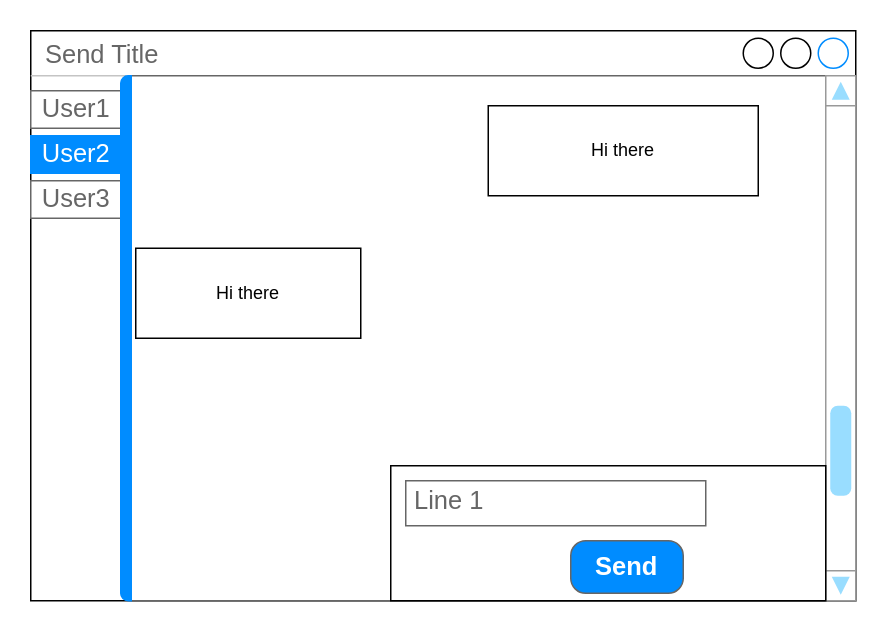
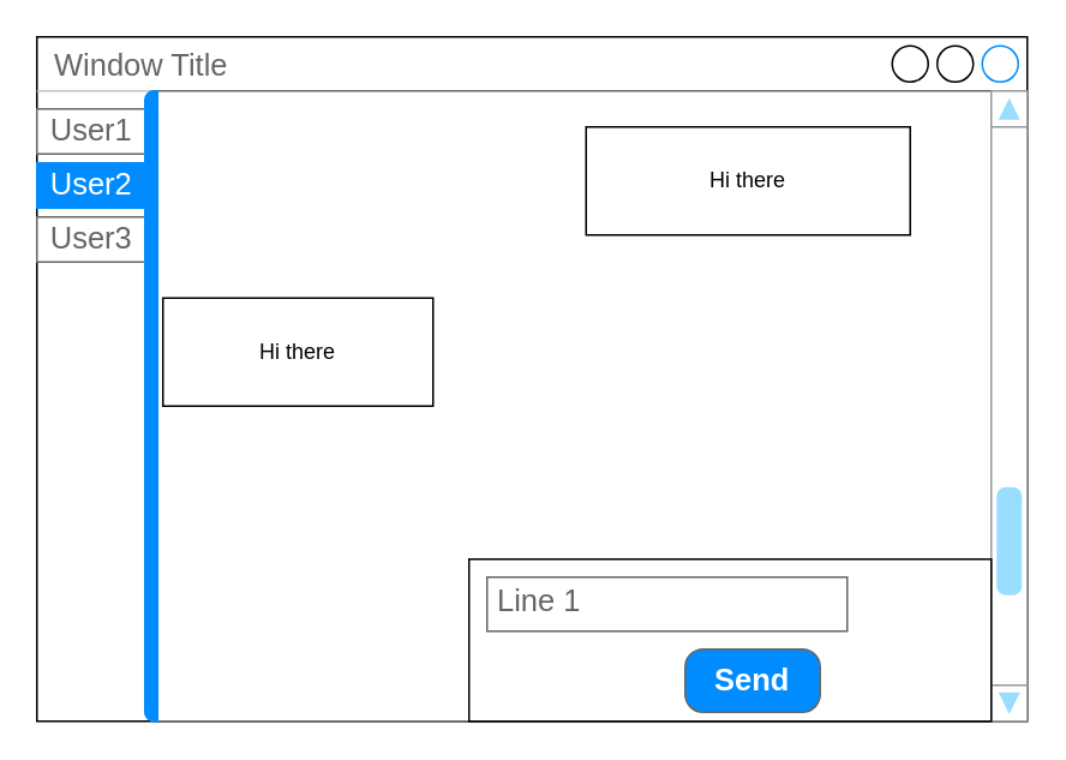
  <mxCell id="0" />
  <mxCell id="1" parent="0" />
- <mxCell id="2" value="Send Title" style="strokeWidth=1;shadow=0;dashed=0;align=center;html=1;shape=mxgraph.mockup.containers.window;align=left;verticalAlign=top;spacingLeft=8;strokeColor2=#008cff;strokeColor3=#c4c4c4;fontColor=#666666;fillColor=#ffffff;mainText=;fontSize=17;labelBackgroundColor=none;" vertex="1" parent="1"><mxGeometry x="20" y="20" width="550" height="380" as="geometry" /></mxCell>
+ <mxCell id="2" value="Window Title" style="strokeWidth=1;shadow=0;dashed=0;align=center;html=1;shape=mxgraph.mockup.containers.window;align=left;verticalAlign=top;spacingLeft=8;strokeColor2=#008cff;strokeColor3=#c4c4c4;fontColor=#666666;fillColor=#ffffff;mainText=;fontSize=17;labelBackgroundColor=none;" vertex="1" parent="1"><mxGeometry x="20" y="20" width="550" height="380" as="geometry" /></mxCell>
  <mxCell id="3" value="" style="strokeWidth=1;shadow=0;dashed=0;align=center;html=1;shape=mxgraph.mockup.containers.marginRect2;rectMarginLeft=67;strokeColor=#666666;fillColor=#ffffff;gradientColor=none;" vertex="1" parent="1"><mxGeometry x="20" y="50" width="550" height="350" as="geometry" /></mxCell>
  <mxCell id="4" value="User1" style="strokeColor=inherit;fillColor=inherit;gradientColor=inherit;strokeWidth=1;shadow=0;dashed=0;align=center;html=1;shape=mxgraph.mockup.containers.rrect;rSize=0;fontSize=17;fontColor=#666666;" vertex="1" parent="3"><mxGeometry width="60" height="25" relative="1" as="geometry"><mxPoint y="10" as="offset" /></mxGeometry></mxCell>
  <mxCell id="5" value="User2" style="strokeWidth=1;shadow=0;dashed=0;align=center;html=1;shape=mxgraph.mockup.containers.rrect;rSize=0;fontSize=17;fontColor=#ffffff;strokeColor=#008cff;fillColor=#008cff;" vertex="1" parent="3"><mxGeometry width="60" height="25" relative="1" as="geometry"><mxPoint y="40" as="offset" /></mxGeometry></mxCell>
  <mxCell id="6" value="User3" style="strokeColor=inherit;fillColor=inherit;gradientColor=inherit;strokeWidth=1;shadow=0;dashed=0;align=center;html=1;shape=mxgraph.mockup.containers.rrect;rSize=0;fontSize=17;fontColor=#666666;" vertex="1" parent="3"><mxGeometry width="60" height="25" relative="1" as="geometry"><mxPoint y="70" as="offset" /></mxGeometry></mxCell>
  <mxCell id="7" value="" style="strokeWidth=1;shadow=0;dashed=0;align=center;html=1;shape=mxgraph.mockup.containers.leftButton;rSize=5;strokeColor=#008cff;fillColor=#008cff;resizeHeight=1;movable=0;deletable=0;" vertex="1" parent="3"><mxGeometry width="7" height="350" relative="1" as="geometry"><mxPoint x="60" as="offset" /></mxGeometry></mxCell>
  <mxCell id="8" value="Hi there" style="rounded=0;whiteSpace=wrap;html=1;" vertex="1" parent="3"><mxGeometry x="70" y="115" width="150" height="60" as="geometry" /></mxCell>
  <mxCell id="9" value="Hi there" style="rounded=0;whiteSpace=wrap;html=1;" vertex="1" parent="3"><mxGeometry x="305" y="20" width="180" height="60" as="geometry" /></mxCell>
  <mxCell id="10" value="" style="verticalLabelPosition=bottom;shadow=0;dashed=0;align=center;html=1;verticalAlign=top;strokeWidth=1;shape=mxgraph.mockup.navigation.scrollBar;fillColor=#ffffff;strokeColor=#999999;barPos=20;fillColor2=#99ddff;strokeColor2=none;direction=north;" vertex="1" parent="3"><mxGeometry x="530" width="20" height="350" as="geometry" /></mxCell>
  <mxCell id="11" value="" style="rounded=0;whiteSpace=wrap;html=1;" vertex="1" parent="3"><mxGeometry x="240" y="260" width="290" height="90" as="geometry" /></mxCell>
  <mxCell id="12" value="Line 1" style="strokeWidth=1;shadow=0;dashed=0;align=center;html=1;shape=mxgraph.mockup.text.textBox;fillColor=#ffffff;fontColor=#666666;align=left;fontSize=17;spacingLeft=4;spacingTop=-3;strokeColor=#666666;mainText=" vertex="1" parent="3"><mxGeometry x="250" y="270" width="200" height="30" as="geometry" /></mxCell>
  <mxCell id="13" value="Send" style="strokeWidth=1;shadow=0;dashed=0;align=center;html=1;shape=mxgraph.mockup.buttons.button;strokeColor=#666666;fontColor=#ffffff;mainText=;buttonStyle=round;fontSize=17;fontStyle=1;fillColor=#008cff;whiteSpace=wrap;" vertex="1" parent="3"><mxGeometry x="360" y="310" width="75" height="35" as="geometry" /></mxCell>
